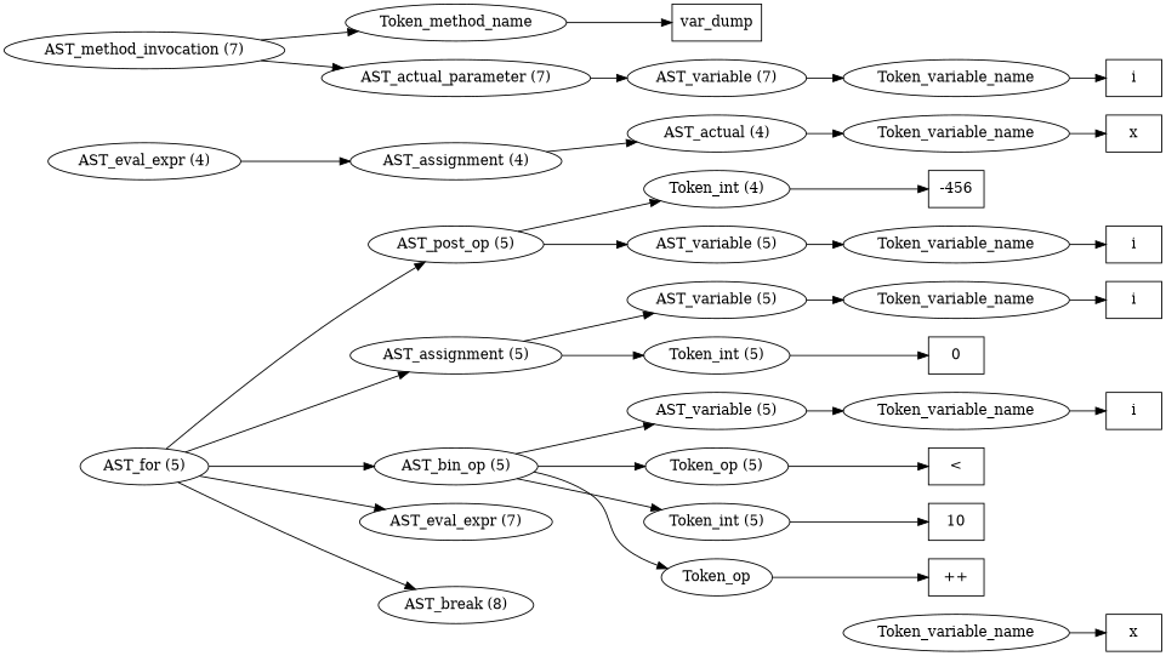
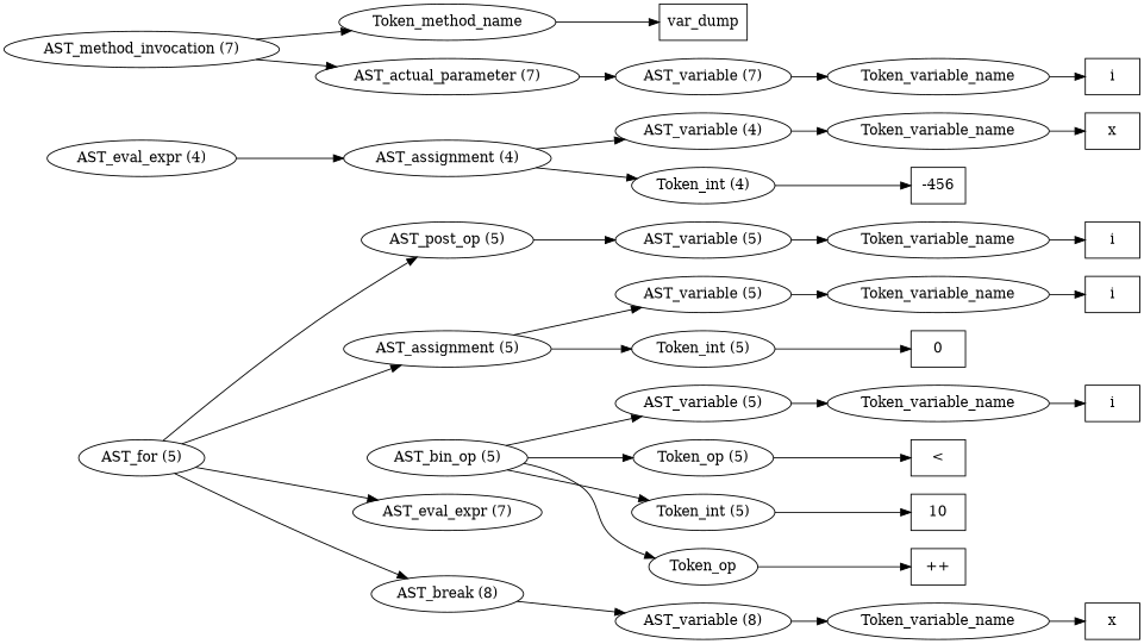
  digraph {
    rankdir=LR
    n1 [label="AST_eval_expr (4)"]
    n2 [label="AST_assignment (4)"]
    n3 [label="AST_for (5)"]
    n4 [label="AST_assignment (5)"]
    n5 [label="AST_bin_op (5)"]
    n6 [label="AST_post_op (5)"]
    n7 [label="AST_eval_expr (7)"]
    n8 [label="AST_break (8)"]
-   n9 [label="AST_actual (4)"]
+   n9 [label="AST_variable (4)"]
    n10 [label="Token_int (4)"]
    n11 [label=Token_variable_name]
    n12 [label=-456 shape=box]
    n13 [label=x shape=box]
    n14 [label="AST_variable (5)"]
    n15 [label="Token_int (5)"]
    n16 [label="AST_variable (5)"]
    n17 [label="Token_op (5)"]
    n18 [label="Token_int (5)"]
    n19 [label=Token_op]
    n20 [label="AST_variable (5)"]
+   n21 [label="AST_variable (8)"]
    n22 [label=Token_variable_name]
    n23 [label=0 shape=box]
    n24 [label=i shape=box]
    n25 [label=Token_variable_name]
    n26 [label="<" shape=box]
    n27 [label=10 shape=box]
    n28 [label=i shape=box]
    n29 [label=Token_variable_name]
    n30 [label="++" shape=box]
    n31 [label=i shape=box]
    n32 [label="AST_method_invocation (7)"]
    n33 [label=Token_method_name]
    n34 [label="AST_actual_parameter (7)"]
    n35 [label=var_dump shape=box]
    n36 [label="AST_variable (7)"]
    n37 [label=Token_variable_name]
    n38 [label=i shape=box]
    n39 [label=Token_variable_name]
    n40 [label=x shape=box]
    n1 -> n2
    n2 -> n9
-   n6 -> n10
+   n2 -> n10
    n3 -> n4
-   n3 -> n5
    n3 -> n6
    n3 -> n7
    n3 -> n8
    n4 -> n14
    n4 -> n15
    n5 -> n16
    n5 -> n17
    n5 -> n18
    n5 -> n19
    n6 -> n20
+   n8 -> n21
    n9 -> n11
    n10 -> n12
    n11 -> n13
    n14 -> n22
    n15 -> n23
    n16 -> n25
    n17 -> n26
    n18 -> n27
    n19 -> n30
    n20 -> n29
+   n21 -> n39
    n22 -> n24
    n25 -> n28
    n29 -> n31
    n32 -> n33
    n32 -> n34
    n33 -> n35
    n34 -> n36
    n36 -> n37
    n37 -> n38
    n39 -> n40
  }
